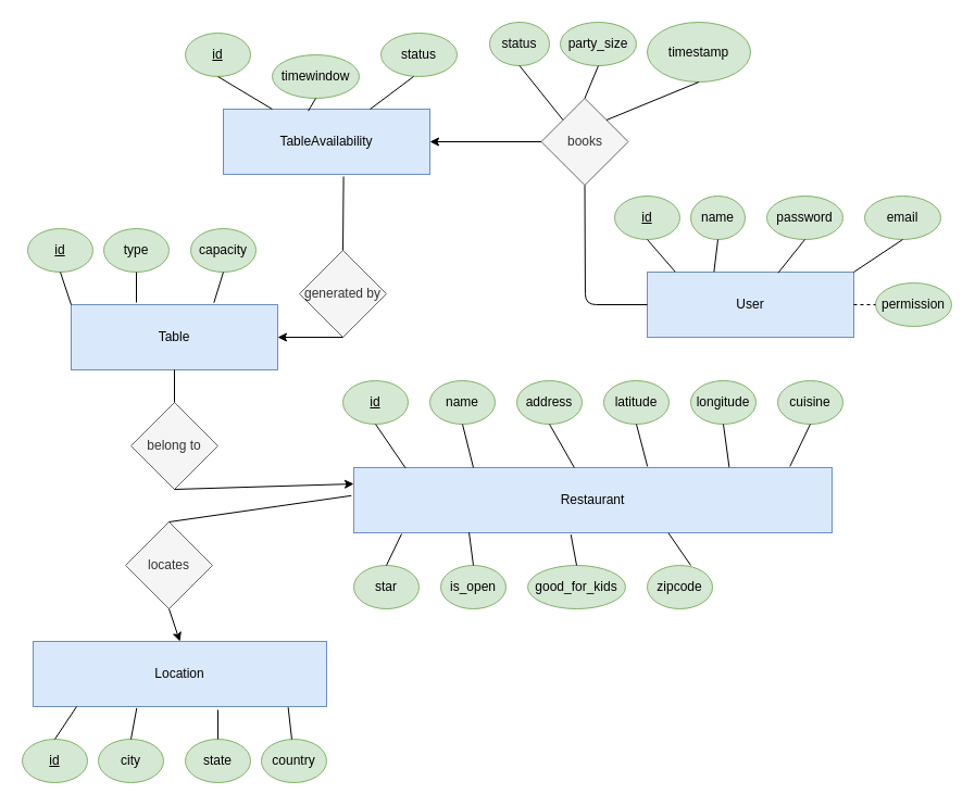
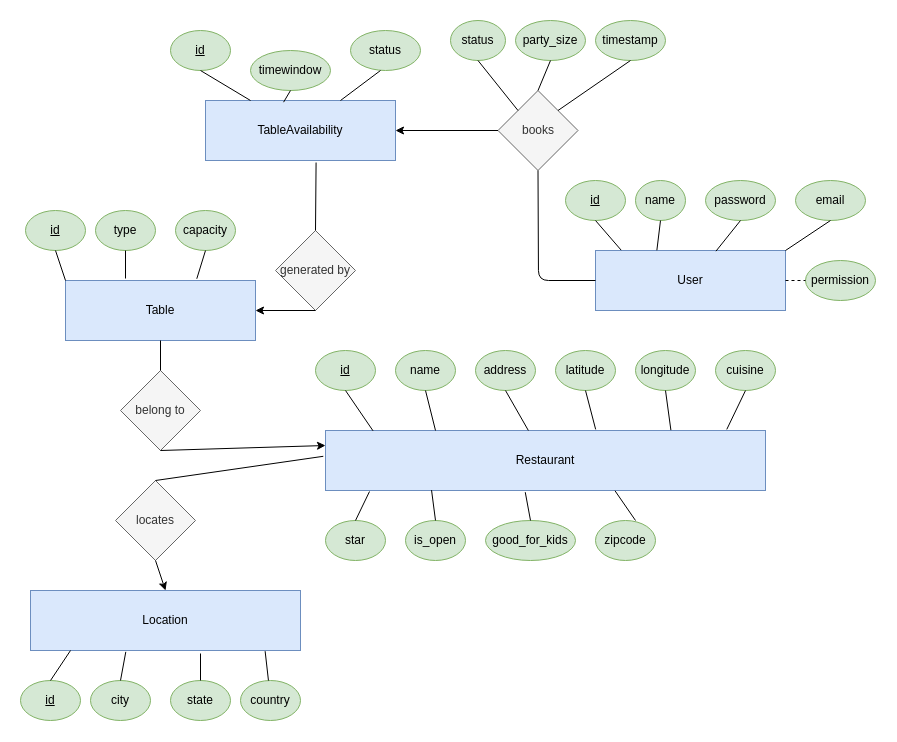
  <mxCell id="0" />
  <mxCell id="1" parent="0" />
  <mxCell id="2" value="Restaurant" style="rounded=0;whiteSpace=wrap;html=1;fillColor=#dae8fc;strokeColor=#6c8ebf;" vertex="1" parent="1"><mxGeometry x="325" y="430" width="440" height="60" as="geometry" /></mxCell>
  <mxCell id="3" value="&lt;u&gt;id&lt;/u&gt;" style="ellipse;whiteSpace=wrap;html=1;fillColor=#d5e8d4;strokeColor=#82b366;" vertex="1" parent="1"><mxGeometry x="315" y="350" width="60" height="40" as="geometry" /></mxCell>
  <mxCell id="4" value="name" style="ellipse;whiteSpace=wrap;html=1;fillColor=#d5e8d4;strokeColor=#82b366;" vertex="1" parent="1"><mxGeometry x="395" y="350" width="60" height="40" as="geometry" /></mxCell>
  <mxCell id="5" value="Location" style="rounded=0;whiteSpace=wrap;html=1;fillColor=#dae8fc;strokeColor=#6c8ebf;" vertex="1" parent="1"><mxGeometry x="30" y="590" width="270" height="60" as="geometry" /></mxCell>
  <mxCell id="6" value="address" style="ellipse;whiteSpace=wrap;html=1;fillColor=#d5e8d4;strokeColor=#82b366;" vertex="1" parent="1"><mxGeometry x="475" y="350" width="60" height="40" as="geometry" /></mxCell>
  <mxCell id="7" value="latitude" style="ellipse;whiteSpace=wrap;html=1;fillColor=#d5e8d4;strokeColor=#82b366;" vertex="1" parent="1"><mxGeometry x="555" y="350" width="60" height="40" as="geometry" /></mxCell>
  <mxCell id="8" value="longitude" style="ellipse;whiteSpace=wrap;html=1;fillColor=#d5e8d4;strokeColor=#82b366;" vertex="1" parent="1"><mxGeometry x="635" y="350" width="60" height="40" as="geometry" /></mxCell>
  <mxCell id="9" value="" style="endArrow=none;html=1;exitX=0.108;exitY=0.005;exitDx=0;exitDy=0;exitPerimeter=0;entryX=0.5;entryY=1;entryDx=0;entryDy=0;" edge="1" parent="1" source="2" target="3"><mxGeometry width="50" height="50" relative="1" as="geometry"><mxPoint x="135" y="410" as="sourcePoint" /><mxPoint x="185" y="360" as="targetPoint" /></mxGeometry></mxCell>
  <mxCell id="10" value="cuisine" style="ellipse;whiteSpace=wrap;html=1;fillColor=#d5e8d4;strokeColor=#82b366;" vertex="1" parent="1"><mxGeometry x="715" y="350" width="60" height="40" as="geometry" /></mxCell>
  <mxCell id="11" value="" style="endArrow=none;html=1;exitX=0.25;exitY=0;exitDx=0;exitDy=0;entryX=0.5;entryY=1;entryDx=0;entryDy=0;" edge="1" parent="1" source="2" target="4"><mxGeometry width="50" height="50" relative="1" as="geometry"><mxPoint x="374.96" y="440.3" as="sourcePoint" /><mxPoint x="355" y="400" as="targetPoint" /></mxGeometry></mxCell>
  <mxCell id="12" value="" style="endArrow=none;html=1;entryX=0.5;entryY=1;entryDx=0;entryDy=0;" edge="1" parent="1" source="2" target="6"><mxGeometry width="50" height="50" relative="1" as="geometry"><mxPoint x="427.5" y="440" as="sourcePoint" /><mxPoint x="435" y="400" as="targetPoint" /></mxGeometry></mxCell>
  <mxCell id="13" value="" style="endArrow=none;html=1;entryX=0.5;entryY=1;entryDx=0;entryDy=0;exitX=0.614;exitY=-0.018;exitDx=0;exitDy=0;exitPerimeter=0;" edge="1" parent="1" source="2" target="7"><mxGeometry width="50" height="50" relative="1" as="geometry"><mxPoint x="518" y="440" as="sourcePoint" /><mxPoint x="515" y="400" as="targetPoint" /></mxGeometry></mxCell>
  <mxCell id="14" value="" style="endArrow=none;html=1;entryX=0.5;entryY=1;entryDx=0;entryDy=0;exitX=0.785;exitY=-0.006;exitDx=0;exitDy=0;exitPerimeter=0;" edge="1" parent="1" source="2" target="8"><mxGeometry width="50" height="50" relative="1" as="geometry"><mxPoint x="595.48" y="438.26" as="sourcePoint" /><mxPoint x="595" y="400" as="targetPoint" /></mxGeometry></mxCell>
  <mxCell id="15" value="" style="endArrow=none;html=1;entryX=0.5;entryY=1;entryDx=0;entryDy=0;exitX=0.912;exitY=-0.018;exitDx=0;exitDy=0;exitPerimeter=0;" edge="1" parent="1" source="2" target="10"><mxGeometry width="50" height="50" relative="1" as="geometry"><mxPoint x="655.05" y="440" as="sourcePoint" /><mxPoint x="675" y="400" as="targetPoint" /></mxGeometry></mxCell>
  <mxCell id="16" value="star" style="ellipse;whiteSpace=wrap;html=1;fillColor=#d5e8d4;strokeColor=#82b366;" vertex="1" parent="1"><mxGeometry x="325" y="520" width="60" height="40" as="geometry" /></mxCell>
  <mxCell id="17" value="is_open" style="ellipse;whiteSpace=wrap;html=1;fillColor=#d5e8d4;strokeColor=#82b366;" vertex="1" parent="1"><mxGeometry x="405" y="520" width="60" height="40" as="geometry" /></mxCell>
  <mxCell id="18" value="" style="endArrow=none;html=1;exitX=0.5;exitY=0;exitDx=0;exitDy=0;entryX=0.1;entryY=1.017;entryDx=0;entryDy=0;entryPerimeter=0;" edge="1" parent="1" source="16" target="2"><mxGeometry width="50" height="50" relative="1" as="geometry"><mxPoint x="245" y="520" as="sourcePoint" /><mxPoint x="235" y="480" as="targetPoint" /></mxGeometry></mxCell>
  <mxCell id="19" value="" style="endArrow=none;html=1;exitX=0.5;exitY=0;exitDx=0;exitDy=0;entryX=0.241;entryY=0.994;entryDx=0;entryDy=0;entryPerimeter=0;" edge="1" parent="1" source="17" target="2"><mxGeometry width="50" height="50" relative="1" as="geometry"><mxPoint x="445" y="440" as="sourcePoint" /><mxPoint x="435" y="400" as="targetPoint" /></mxGeometry></mxCell>
  <mxCell id="20" value="good_for_kids" style="ellipse;whiteSpace=wrap;html=1;fillColor=#d5e8d4;strokeColor=#82b366;" vertex="1" parent="1"><mxGeometry x="485" y="520" width="90" height="40" as="geometry" /></mxCell>
  <mxCell id="21" value="" style="endArrow=none;html=1;exitX=0.5;exitY=0;exitDx=0;exitDy=0;entryX=0.454;entryY=1.028;entryDx=0;entryDy=0;entryPerimeter=0;" edge="1" parent="1" source="20" target="2"><mxGeometry width="50" height="50" relative="1" as="geometry"><mxPoint x="445" y="530" as="sourcePoint" /><mxPoint x="441.04" y="499.64" as="targetPoint" /></mxGeometry></mxCell>
  <mxCell id="22" value="&lt;u&gt;id&lt;/u&gt;" style="ellipse;whiteSpace=wrap;html=1;fillColor=#d5e8d4;strokeColor=#82b366;" vertex="1" parent="1"><mxGeometry x="20" y="680" width="60" height="40" as="geometry" /></mxCell>
  <mxCell id="23" value="zipcode" style="ellipse;whiteSpace=wrap;html=1;fillColor=#d5e8d4;strokeColor=#82b366;" vertex="1" parent="1"><mxGeometry x="595" y="520" width="60" height="40" as="geometry" /></mxCell>
  <mxCell id="24" value="city" style="ellipse;whiteSpace=wrap;html=1;fillColor=#d5e8d4;strokeColor=#82b366;" vertex="1" parent="1"><mxGeometry x="90" y="680" width="60" height="40" as="geometry" /></mxCell>
  <mxCell id="25" value="state" style="ellipse;whiteSpace=wrap;html=1;fillColor=#d5e8d4;strokeColor=#82b366;" vertex="1" parent="1"><mxGeometry x="170" y="680" width="60" height="40" as="geometry" /></mxCell>
  <mxCell id="26" value="country" style="ellipse;whiteSpace=wrap;html=1;fillColor=#d5e8d4;strokeColor=#82b366;" vertex="1" parent="1"><mxGeometry x="240" y="680" width="60" height="40" as="geometry" /></mxCell>
  <mxCell id="27" value="" style="endArrow=none;html=1;entryX=0.5;entryY=0;entryDx=0;entryDy=0;" edge="1" parent="1" target="22"><mxGeometry width="50" height="50" relative="1" as="geometry"><mxPoint x="70" y="650" as="sourcePoint" /><mxPoint x="70" y="530" as="targetPoint" /></mxGeometry></mxCell>
  <mxCell id="28" value="" style="endArrow=none;html=1;entryX=0.5;entryY=0;entryDx=0;entryDy=0;exitX=0.353;exitY=1.022;exitDx=0;exitDy=0;exitPerimeter=0;" edge="1" parent="1" source="5" target="24"><mxGeometry width="50" height="50" relative="1" as="geometry"><mxPoint x="80" y="660" as="sourcePoint" /><mxPoint x="60" y="690" as="targetPoint" /></mxGeometry></mxCell>
  <mxCell id="29" value="" style="endArrow=none;html=1;entryX=0.5;entryY=0;entryDx=0;entryDy=0;" edge="1" parent="1" target="25"><mxGeometry width="50" height="50" relative="1" as="geometry"><mxPoint x="200" y="653" as="sourcePoint" /><mxPoint x="210" y="590" as="targetPoint" /></mxGeometry></mxCell>
  <mxCell id="30" value="" style="endArrow=none;html=1;exitX=0.869;exitY=1.011;exitDx=0;exitDy=0;exitPerimeter=0;" edge="1" parent="1" source="5" target="26"><mxGeometry width="50" height="50" relative="1" as="geometry"><mxPoint x="211.99" y="662.7" as="sourcePoint" /><mxPoint x="210" y="690" as="targetPoint" /></mxGeometry></mxCell>
  <mxCell id="31" value="" style="endArrow=none;html=1;exitX=0.667;exitY=0;exitDx=0;exitDy=0;entryX=0.658;entryY=1.005;entryDx=0;entryDy=0;entryPerimeter=0;exitPerimeter=0;" edge="1" parent="1" source="23" target="2"><mxGeometry width="50" height="50" relative="1" as="geometry"><mxPoint x="540" y="530" as="sourcePoint" /><mxPoint x="534.76" y="501.68" as="targetPoint" /></mxGeometry></mxCell>
  <mxCell id="32" value="locates" style="rhombus;whiteSpace=wrap;html=1;fillColor=#f5f5f5;strokeColor=#666666;fontColor=#333333;" vertex="1" parent="1"><mxGeometry x="115" y="480" width="80" height="80" as="geometry" /></mxCell>
  <mxCell id="33" value="" style="endArrow=none;html=1;entryX=-0.005;entryY=0.43;entryDx=0;entryDy=0;entryPerimeter=0;exitX=0.5;exitY=0;exitDx=0;exitDy=0;" edge="1" parent="1" source="32" target="2"><mxGeometry width="50" height="50" relative="1" as="geometry"><mxPoint x="155" y="530" as="sourcePoint" /><mxPoint x="205" y="480" as="targetPoint" /></mxGeometry></mxCell>
  <mxCell id="34" value="" style="endArrow=classic;html=1;entryX=0.5;entryY=0;entryDx=0;entryDy=0;exitX=0.5;exitY=1;exitDx=0;exitDy=0;" edge="1" parent="1" source="32" target="5"><mxGeometry width="50" height="50" relative="1" as="geometry"><mxPoint x="25" y="660" as="sourcePoint" /><mxPoint x="75" y="610" as="targetPoint" /></mxGeometry></mxCell>
  <mxCell id="35" value="Table" style="rounded=0;whiteSpace=wrap;html=1;fillColor=#dae8fc;strokeColor=#6c8ebf;" vertex="1" parent="1"><mxGeometry x="65" y="280" width="190" height="60" as="geometry" /></mxCell>
  <mxCell id="36" value="&lt;u&gt;id&lt;/u&gt;" style="ellipse;whiteSpace=wrap;html=1;fillColor=#d5e8d4;strokeColor=#82b366;" vertex="1" parent="1"><mxGeometry x="25" y="210" width="60" height="40" as="geometry" /></mxCell>
  <mxCell id="37" value="type" style="ellipse;whiteSpace=wrap;html=1;fillColor=#d5e8d4;strokeColor=#82b366;" vertex="1" parent="1"><mxGeometry x="95" y="210" width="60" height="40" as="geometry" /></mxCell>
  <mxCell id="38" value="" style="endArrow=none;html=1;exitX=0;exitY=0;exitDx=0;exitDy=0;entryX=0.5;entryY=1;entryDx=0;entryDy=0;" edge="1" parent="1" source="35" target="36"><mxGeometry width="50" height="50" relative="1" as="geometry"><mxPoint x="65" y="340" as="sourcePoint" /><mxPoint x="37.48" y="299.7" as="targetPoint" /></mxGeometry></mxCell>
  <mxCell id="39" value="" style="endArrow=none;html=1;entryX=0.5;entryY=1;entryDx=0;entryDy=0;" edge="1" parent="1" target="37"><mxGeometry width="50" height="50" relative="1" as="geometry"><mxPoint x="125" y="278" as="sourcePoint" /><mxPoint x="261.24" y="200" as="targetPoint" /></mxGeometry></mxCell>
  <mxCell id="40" value="capacity" style="ellipse;whiteSpace=wrap;html=1;fillColor=#d5e8d4;strokeColor=#82b366;" vertex="1" parent="1"><mxGeometry x="175" y="210" width="60" height="40" as="geometry" /></mxCell>
  <mxCell id="41" value="" style="endArrow=none;html=1;entryX=0.5;entryY=1;entryDx=0;entryDy=0;exitX=0.691;exitY=-0.029;exitDx=0;exitDy=0;exitPerimeter=0;" edge="1" parent="1" source="35" target="40"><mxGeometry width="50" height="50" relative="1" as="geometry"><mxPoint x="366.427" y="310" as="sourcePoint" /><mxPoint x="343.57" y="270" as="targetPoint" /></mxGeometry></mxCell>
  <mxCell id="42" value="belong to" style="rhombus;whiteSpace=wrap;html=1;fillColor=#f5f5f5;strokeColor=#666666;fontColor=#333333;" vertex="1" parent="1"><mxGeometry x="120" y="370" width="80" height="80" as="geometry" /></mxCell>
  <mxCell id="43" value="" style="endArrow=none;html=1;entryX=0.5;entryY=1;entryDx=0;entryDy=0;" edge="1" parent="1" target="35"><mxGeometry width="50" height="50" relative="1" as="geometry"><mxPoint x="160" y="370" as="sourcePoint" /><mxPoint x="262.8" y="515.8" as="targetPoint" /></mxGeometry></mxCell>
  <mxCell id="44" value="" style="endArrow=classic;html=1;entryX=0;entryY=0.25;entryDx=0;entryDy=0;exitX=0.5;exitY=1;exitDx=0;exitDy=0;" edge="1" parent="1" source="42" target="2"><mxGeometry width="50" height="50" relative="1" as="geometry"><mxPoint x="175" y="630" as="sourcePoint" /><mxPoint x="190" y="700" as="targetPoint" /></mxGeometry></mxCell>
  <mxCell id="45" value="TableAvailability" style="rounded=0;whiteSpace=wrap;html=1;fillColor=#dae8fc;strokeColor=#6c8ebf;" vertex="1" parent="1"><mxGeometry x="205" y="100" width="190" height="60" as="geometry" /></mxCell>
  <mxCell id="46" value="&lt;u&gt;id&lt;/u&gt;" style="ellipse;whiteSpace=wrap;html=1;fillColor=#d5e8d4;strokeColor=#82b366;" vertex="1" parent="1"><mxGeometry x="170" y="30" width="60" height="40" as="geometry" /></mxCell>
  <mxCell id="47" value="timewindow" style="ellipse;whiteSpace=wrap;html=1;fillColor=#d5e8d4;strokeColor=#82b366;" vertex="1" parent="1"><mxGeometry x="250" y="50" width="80" height="40" as="geometry" /></mxCell>
  <mxCell id="48" value="status" style="ellipse;whiteSpace=wrap;html=1;fillColor=#d5e8d4;strokeColor=#82b366;" vertex="1" parent="1"><mxGeometry x="450" y="20" width="55" height="40" as="geometry" /></mxCell>
  <mxCell id="49" value="status" style="ellipse;whiteSpace=wrap;html=1;fillColor=#d5e8d4;strokeColor=#82b366;" vertex="1" parent="1"><mxGeometry x="350" y="30" width="70" height="40" as="geometry" /></mxCell>
  <mxCell id="50" value="" style="endArrow=none;html=1;entryX=0.5;entryY=1;entryDx=0;entryDy=0;" edge="1" parent="1" source="45" target="46"><mxGeometry width="50" height="50" relative="1" as="geometry"><mxPoint x="-20" y="300" as="sourcePoint" /><mxPoint x="-30" y="270" as="targetPoint" /></mxGeometry></mxCell>
  <mxCell id="51" value="" style="endArrow=none;html=1;entryX=0.5;entryY=1;entryDx=0;entryDy=0;exitX=0.411;exitY=0.028;exitDx=0;exitDy=0;exitPerimeter=0;" edge="1" parent="1" source="45" target="47"><mxGeometry width="50" height="50" relative="1" as="geometry"><mxPoint x="252" y="100" as="sourcePoint" /><mxPoint x="210" y="80" as="targetPoint" /></mxGeometry></mxCell>
  <mxCell id="52" value="" style="endArrow=none;html=1;entryX=0.5;entryY=1;entryDx=0;entryDy=0;" edge="1" parent="1" source="45"><mxGeometry width="50" height="50" relative="1" as="geometry"><mxPoint x="262" y="110" as="sourcePoint" /><mxPoint x="380" y="70" as="targetPoint" /></mxGeometry></mxCell>
  <mxCell id="53" value="User" style="rounded=0;whiteSpace=wrap;html=1;fillColor=#dae8fc;strokeColor=#6c8ebf;" vertex="1" parent="1"><mxGeometry x="595" y="250" width="190" height="60" as="geometry" /></mxCell>
  <mxCell id="54" value="&lt;u&gt;id&lt;/u&gt;" style="ellipse;whiteSpace=wrap;html=1;fillColor=#d5e8d4;strokeColor=#82b366;" vertex="1" parent="1"><mxGeometry x="565" y="180" width="60" height="40" as="geometry" /></mxCell>
  <mxCell id="55" value="name" style="ellipse;whiteSpace=wrap;html=1;fillColor=#d5e8d4;strokeColor=#82b366;" vertex="1" parent="1"><mxGeometry x="635" y="180" width="50" height="40" as="geometry" /></mxCell>
  <mxCell id="56" value="password" style="ellipse;whiteSpace=wrap;html=1;fillColor=#d5e8d4;strokeColor=#82b366;" vertex="1" parent="1"><mxGeometry x="705" y="180" width="70" height="40" as="geometry" /></mxCell>
  <mxCell id="57" value="email" style="ellipse;whiteSpace=wrap;html=1;fillColor=#d5e8d4;strokeColor=#82b366;" vertex="1" parent="1"><mxGeometry x="795" y="180" width="70" height="40" as="geometry" /></mxCell>
  <mxCell id="58" value="" style="endArrow=none;html=1;entryX=0.5;entryY=1;entryDx=0;entryDy=0;exitX=0.135;exitY=-0.006;exitDx=0;exitDy=0;exitPerimeter=0;" edge="1" parent="1" source="53" target="54"><mxGeometry width="50" height="50" relative="1" as="geometry"><mxPoint x="173.09" y="71.68" as="sourcePoint" /><mxPoint x="175" y="50" as="targetPoint" /></mxGeometry></mxCell>
  <mxCell id="59" value="" style="endArrow=none;html=1;entryX=0.5;entryY=1;entryDx=0;entryDy=0;exitX=0.323;exitY=-0.003;exitDx=0;exitDy=0;exitPerimeter=0;" edge="1" parent="1" source="53" target="55"><mxGeometry width="50" height="50" relative="1" as="geometry"><mxPoint x="720.65" y="249.64" as="sourcePoint" /><mxPoint x="655" y="220" as="targetPoint" /></mxGeometry></mxCell>
  <mxCell id="60" value="" style="endArrow=none;html=1;entryX=0.5;entryY=1;entryDx=0;entryDy=0;exitX=0.634;exitY=0.011;exitDx=0;exitDy=0;exitPerimeter=0;" edge="1" parent="1" source="53" target="56"><mxGeometry width="50" height="50" relative="1" as="geometry"><mxPoint x="765" y="250" as="sourcePoint" /><mxPoint x="740" y="220" as="targetPoint" /></mxGeometry></mxCell>
  <mxCell id="61" value="" style="endArrow=none;html=1;entryX=0.5;entryY=1;entryDx=0;entryDy=0;exitX=1;exitY=0;exitDx=0;exitDy=0;" edge="1" parent="1" source="53" target="57"><mxGeometry width="50" height="50" relative="1" as="geometry"><mxPoint x="775" y="260" as="sourcePoint" /><mxPoint x="750" y="230" as="targetPoint" /></mxGeometry></mxCell>
  <mxCell id="62" value="party_size" style="ellipse;whiteSpace=wrap;html=1;fillColor=#d5e8d4;strokeColor=#82b366;" vertex="1" parent="1"><mxGeometry x="515" y="20" width="70" height="40" as="geometry" /></mxCell>
- <mxCell id="63" value="timestamp" style="ellipse;whiteSpace=wrap;html=1;fillColor=#d5e8d4;strokeColor=#82b366;" vertex="1" parent="1"><mxGeometry x="595" y="20" width="95" height="55" as="geometry" /></mxCell>
+ <mxCell id="63" value="timestamp" style="ellipse;whiteSpace=wrap;html=1;fillColor=#d5e8d4;strokeColor=#82b366;" vertex="1" parent="1"><mxGeometry x="595" y="20" width="70" height="40" as="geometry" /></mxCell>
  <mxCell id="64" value="books" style="rhombus;whiteSpace=wrap;html=1;fillColor=#f5f5f5;strokeColor=#666666;fontColor=#333333;" vertex="1" parent="1"><mxGeometry x="497.5" y="90" width="80" height="80" as="geometry" /></mxCell>
  <mxCell id="65" value="" style="endArrow=none;html=1;entryX=0;entryY=0.5;entryDx=0;entryDy=0;exitX=0.5;exitY=1;exitDx=0;exitDy=0;" edge="1" parent="1" source="64" target="53"><mxGeometry width="50" height="50" relative="1" as="geometry"><mxPoint x="495" y="210" as="sourcePoint" /><mxPoint x="545" y="160" as="targetPoint" /><Array as="points"><mxPoint x="538" y="280" /></Array></mxGeometry></mxCell>
  <mxCell id="66" value="" style="endArrow=none;html=1;entryX=0.5;entryY=1;entryDx=0;entryDy=0;exitX=0;exitY=0;exitDx=0;exitDy=0;" edge="1" parent="1" source="64" target="48"><mxGeometry width="50" height="50" relative="1" as="geometry"><mxPoint x="527.99" y="-21.08" as="sourcePoint" /><mxPoint x="515" y="-60" as="targetPoint" /></mxGeometry></mxCell>
  <mxCell id="67" value="" style="endArrow=none;html=1;entryX=0.5;entryY=1;entryDx=0;entryDy=0;exitX=0.5;exitY=0;exitDx=0;exitDy=0;" edge="1" parent="1" source="64" target="62"><mxGeometry width="50" height="50" relative="1" as="geometry"><mxPoint x="591.76" y="-19.7" as="sourcePoint" /><mxPoint x="600" y="-60" as="targetPoint" /></mxGeometry></mxCell>
  <mxCell id="68" value="" style="endArrow=none;html=1;entryX=0.5;entryY=1;entryDx=0;entryDy=0;exitX=1;exitY=0;exitDx=0;exitDy=0;" edge="1" parent="1" source="64" target="63"><mxGeometry width="50" height="50" relative="1" as="geometry"><mxPoint x="644.77" y="-21.08" as="sourcePoint" /><mxPoint x="690" y="-60" as="targetPoint" /></mxGeometry></mxCell>
  <mxCell id="69" value="" style="endArrow=classic;html=1;entryX=1;entryY=0.5;entryDx=0;entryDy=0;exitX=0;exitY=0.5;exitDx=0;exitDy=0;" edge="1" parent="1" source="64" target="45"><mxGeometry width="50" height="50" relative="1" as="geometry"><mxPoint x="455" y="120" as="sourcePoint" /><mxPoint x="710" y="150" as="targetPoint" /></mxGeometry></mxCell>
  <mxCell id="70" value="generated by" style="rhombus;whiteSpace=wrap;html=1;fillColor=#f5f5f5;strokeColor=#666666;fontColor=#333333;" vertex="1" parent="1"><mxGeometry x="275" y="230" width="80" height="80" as="geometry" /></mxCell>
  <mxCell id="71" value="" style="endArrow=classic;html=1;entryX=1;entryY=0.5;entryDx=0;entryDy=0;exitX=0.5;exitY=1;exitDx=0;exitDy=0;" edge="1" parent="1" source="70" target="35"><mxGeometry width="50" height="50" relative="1" as="geometry"><mxPoint x="170" y="460" as="sourcePoint" /><mxPoint x="265" y="505" as="targetPoint" /></mxGeometry></mxCell>
  <mxCell id="72" value="" style="endArrow=none;html=1;entryX=0.582;entryY=1.034;entryDx=0;entryDy=0;exitX=0.5;exitY=0;exitDx=0;exitDy=0;entryPerimeter=0;" edge="1" parent="1" source="70" target="45"><mxGeometry width="50" height="50" relative="1" as="geometry"><mxPoint x="175" y="550" as="sourcePoint" /><mxPoint x="262.8" y="515.8" as="targetPoint" /></mxGeometry></mxCell>
  <mxCell id="73" value="permission" style="ellipse;whiteSpace=wrap;html=1;fillColor=#d5e8d4;strokeColor=#82b366;" vertex="1" parent="1"><mxGeometry x="805" y="260" width="70" height="40" as="geometry" /></mxCell>
  <mxCell id="74" value="" style="endArrow=none;html=1;entryX=0;entryY=0.5;entryDx=0;entryDy=0;exitX=1;exitY=0.5;exitDx=0;exitDy=0;dashed=1;" edge="1" parent="1" source="53" target="73"><mxGeometry width="50" height="50" relative="1" as="geometry"><mxPoint x="795" y="260" as="sourcePoint" /><mxPoint x="840" y="230" as="targetPoint" /></mxGeometry></mxCell>
